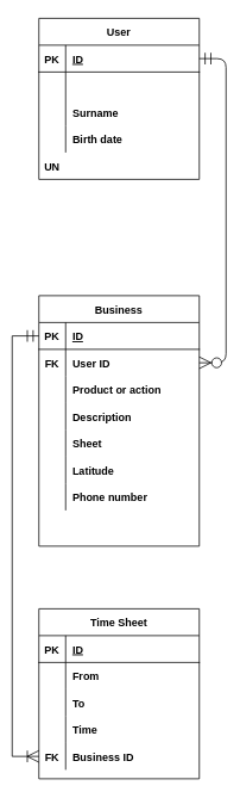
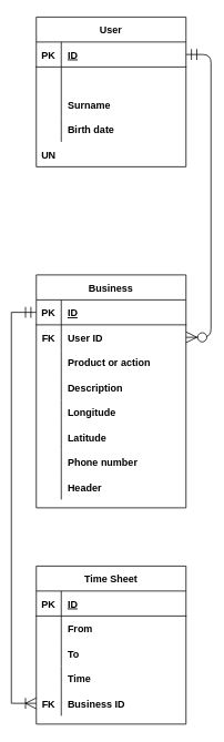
  <mxCell id="0" />
  <mxCell id="1" parent="0" />
  <mxCell id="2" value="User" style="shape=table;startSize=30;container=1;collapsible=1;childLayout=tableLayout;fixedRows=1;rowLines=0;fontStyle=1;align=center;resizeLast=1;" parent="1" vertex="1"><mxGeometry x="20" y="20" width="180" height="180" as="geometry" /></mxCell>
  <mxCell id="3" value="" style="shape=partialRectangle;collapsible=0;dropTarget=0;pointerEvents=0;fillColor=none;top=0;left=0;bottom=1;right=0;points=[[0,0.5],[1,0.5]];portConstraint=eastwest;" parent="2" vertex="1"><mxGeometry y="30" width="180" height="30" as="geometry" /></mxCell>
  <mxCell id="4" value="PK" style="shape=partialRectangle;connectable=0;fillColor=none;top=0;left=0;bottom=0;right=0;fontStyle=1;overflow=hidden;" parent="3" vertex="1"><mxGeometry width="30" height="30" as="geometry" /></mxCell>
  <mxCell id="5" value="ID" style="shape=partialRectangle;connectable=0;fillColor=none;top=0;left=0;bottom=0;right=0;align=left;spacingLeft=6;fontStyle=5;overflow=hidden;" parent="3" vertex="1"><mxGeometry x="30" width="150" height="30" as="geometry" /></mxCell>
  <mxCell id="6" value="" style="shape=partialRectangle;collapsible=0;dropTarget=0;pointerEvents=0;fillColor=none;top=0;left=0;bottom=0;right=0;points=[[0,0.5],[1,0.5]];portConstraint=eastwest;" parent="2" vertex="1"><mxGeometry y="60" width="180" height="30" as="geometry" /></mxCell>
  <mxCell id="7" value="" style="shape=partialRectangle;connectable=0;fillColor=none;top=0;left=0;bottom=0;right=0;editable=1;overflow=hidden;" parent="6" vertex="1"><mxGeometry width="30" height="30" as="geometry" /></mxCell>
  <mxCell id="8" value="" style="shape=partialRectangle;collapsible=0;dropTarget=0;pointerEvents=0;fillColor=none;top=0;left=0;bottom=0;right=0;points=[[0,0.5],[1,0.5]];portConstraint=eastwest;" parent="2" vertex="1"><mxGeometry y="90" width="180" height="30" as="geometry" /></mxCell>
  <mxCell id="9" value="" style="shape=partialRectangle;connectable=0;fillColor=none;top=0;left=0;bottom=0;right=0;editable=1;overflow=hidden;" parent="8" vertex="1"><mxGeometry width="30" height="30" as="geometry" /></mxCell>
  <mxCell id="10" value="Surname" style="shape=partialRectangle;connectable=0;fillColor=none;top=0;left=0;bottom=0;right=0;align=left;spacingLeft=6;overflow=hidden;fontStyle=1" parent="8" vertex="1"><mxGeometry x="30" width="150" height="30" as="geometry" /></mxCell>
  <mxCell id="11" value="" style="shape=partialRectangle;collapsible=0;dropTarget=0;pointerEvents=0;fillColor=none;top=0;left=0;bottom=0;right=0;points=[[0,0.5],[1,0.5]];portConstraint=eastwest;" parent="2" vertex="1"><mxGeometry y="120" width="180" height="30" as="geometry" /></mxCell>
  <mxCell id="12" value="" style="shape=partialRectangle;connectable=0;fillColor=none;top=0;left=0;bottom=0;right=0;editable=1;overflow=hidden;" parent="11" vertex="1"><mxGeometry width="30" height="30" as="geometry" /></mxCell>
  <mxCell id="13" value="Birth date" style="shape=partialRectangle;connectable=0;fillColor=none;top=0;left=0;bottom=0;right=0;align=left;spacingLeft=6;overflow=hidden;fontStyle=1" parent="11" vertex="1"><mxGeometry x="30" width="150" height="30" as="geometry" /></mxCell>
  <mxCell id="14" value="" style="shape=partialRectangle;collapsible=0;dropTarget=0;pointerEvents=0;fillColor=none;top=0;left=0;bottom=0;right=0;points=[[0,0.5],[1,0.5]];portConstraint=eastwest;" parent="2" vertex="1"><mxGeometry y="150" width="180" height="30" as="geometry" /></mxCell>
  <mxCell id="15" value="UN" style="shape=partialRectangle;connectable=0;fillColor=none;top=0;left=0;bottom=0;right=0;editable=1;overflow=hidden;fontStyle=1" parent="14" vertex="1"><mxGeometry width="30" height="30" as="geometry" /></mxCell>
  <mxCell id="16" value="Business" style="shape=table;startSize=30;container=1;collapsible=1;childLayout=tableLayout;fixedRows=1;rowLines=0;fontStyle=1;align=center;resizeLast=1;rounded=0;" parent="1" vertex="1"><mxGeometry x="20" y="330" width="180" height="280" as="geometry" /></mxCell>
  <mxCell id="17" value="" style="shape=partialRectangle;collapsible=0;dropTarget=0;pointerEvents=0;fillColor=none;top=0;left=0;bottom=1;right=0;points=[[0,0.5],[1,0.5]];portConstraint=eastwest;" parent="16" vertex="1"><mxGeometry y="30" width="180" height="30" as="geometry" /></mxCell>
  <mxCell id="18" value="PK" style="shape=partialRectangle;connectable=0;fillColor=none;top=0;left=0;bottom=0;right=0;fontStyle=1;overflow=hidden;" parent="17" vertex="1"><mxGeometry width="30" height="30" as="geometry" /></mxCell>
  <mxCell id="19" value="ID" style="shape=partialRectangle;connectable=0;fillColor=none;top=0;left=0;bottom=0;right=0;align=left;spacingLeft=6;fontStyle=5;overflow=hidden;" parent="17" vertex="1"><mxGeometry x="30" width="150" height="30" as="geometry" /></mxCell>
  <mxCell id="20" value="" style="shape=partialRectangle;collapsible=0;dropTarget=0;pointerEvents=0;fillColor=none;top=0;left=0;bottom=0;right=0;points=[[0,0.5],[1,0.5]];portConstraint=eastwest;" parent="16" vertex="1"><mxGeometry y="60" width="180" height="30" as="geometry" /></mxCell>
  <mxCell id="21" value="FK" style="shape=partialRectangle;connectable=0;fillColor=none;top=0;left=0;bottom=0;right=0;editable=1;overflow=hidden;fontStyle=1" parent="20" vertex="1"><mxGeometry width="30" height="30" as="geometry" /></mxCell>
  <mxCell id="22" value="User ID" style="shape=partialRectangle;connectable=0;fillColor=none;top=0;left=0;bottom=0;right=0;align=left;spacingLeft=6;overflow=hidden;fontStyle=1" parent="20" vertex="1"><mxGeometry x="30" width="150" height="30" as="geometry" /></mxCell>
  <mxCell id="23" value="" style="shape=partialRectangle;collapsible=0;dropTarget=0;pointerEvents=0;fillColor=none;top=0;left=0;bottom=0;right=0;points=[[0,0.5],[1,0.5]];portConstraint=eastwest;" parent="16" vertex="1"><mxGeometry y="90" width="180" height="30" as="geometry" /></mxCell>
  <mxCell id="24" value="" style="shape=partialRectangle;connectable=0;fillColor=none;top=0;left=0;bottom=0;right=0;editable=1;overflow=hidden;" parent="23" vertex="1"><mxGeometry width="30" height="30" as="geometry" /></mxCell>
  <mxCell id="25" value="Product or action" style="shape=partialRectangle;connectable=0;fillColor=none;top=0;left=0;bottom=0;right=0;align=left;spacingLeft=6;overflow=hidden;fontStyle=1" parent="23" vertex="1"><mxGeometry x="30" width="150" height="30" as="geometry" /></mxCell>
  <mxCell id="26" value="" style="shape=partialRectangle;collapsible=0;dropTarget=0;pointerEvents=0;fillColor=none;top=0;left=0;bottom=0;right=0;points=[[0,0.5],[1,0.5]];portConstraint=eastwest;" parent="16" vertex="1"><mxGeometry y="120" width="180" height="30" as="geometry" /></mxCell>
  <mxCell id="27" value="" style="shape=partialRectangle;connectable=0;fillColor=none;top=0;left=0;bottom=0;right=0;editable=1;overflow=hidden;" parent="26" vertex="1"><mxGeometry width="30" height="30" as="geometry" /></mxCell>
  <mxCell id="28" value="Description" style="shape=partialRectangle;connectable=0;fillColor=none;top=0;left=0;bottom=0;right=0;align=left;spacingLeft=6;overflow=hidden;fontStyle=1" parent="26" vertex="1"><mxGeometry x="30" width="150" height="30" as="geometry" /></mxCell>
  <mxCell id="29" value="" style="shape=partialRectangle;collapsible=0;dropTarget=0;pointerEvents=0;fillColor=none;top=0;left=0;bottom=0;right=0;points=[[0,0.5],[1,0.5]];portConstraint=eastwest;" parent="16" vertex="1"><mxGeometry y="150" width="180" height="30" as="geometry" /></mxCell>
  <mxCell id="30" value="" style="shape=partialRectangle;connectable=0;fillColor=none;top=0;left=0;bottom=0;right=0;editable=1;overflow=hidden;" parent="29" vertex="1"><mxGeometry width="30" height="30" as="geometry" /></mxCell>
- <mxCell id="31" value="Sheet" style="shape=partialRectangle;connectable=0;fillColor=none;top=0;left=0;bottom=0;right=0;align=left;spacingLeft=6;overflow=hidden;fontStyle=1" parent="29" vertex="1"><mxGeometry x="30" width="150" height="30" as="geometry" /></mxCell>
+ <mxCell id="31" value="Longitude" style="shape=partialRectangle;connectable=0;fillColor=none;top=0;left=0;bottom=0;right=0;align=left;spacingLeft=6;overflow=hidden;fontStyle=1" parent="29" vertex="1"><mxGeometry x="30" width="150" height="30" as="geometry" /></mxCell>
  <mxCell id="32" value="" style="shape=partialRectangle;collapsible=0;dropTarget=0;pointerEvents=0;fillColor=none;top=0;left=0;bottom=0;right=0;points=[[0,0.5],[1,0.5]];portConstraint=eastwest;" parent="16" vertex="1"><mxGeometry y="180" width="180" height="30" as="geometry" /></mxCell>
  <mxCell id="33" value="" style="shape=partialRectangle;connectable=0;fillColor=none;top=0;left=0;bottom=0;right=0;editable=1;overflow=hidden;" parent="32" vertex="1"><mxGeometry width="30" height="30" as="geometry" /></mxCell>
  <mxCell id="34" value="Latitude" style="shape=partialRectangle;connectable=0;fillColor=none;top=0;left=0;bottom=0;right=0;align=left;spacingLeft=6;overflow=hidden;fontStyle=1" parent="32" vertex="1"><mxGeometry x="30" width="150" height="30" as="geometry" /></mxCell>
  <mxCell id="35" value="" style="shape=partialRectangle;collapsible=0;dropTarget=0;pointerEvents=0;fillColor=none;top=0;left=0;bottom=0;right=0;points=[[0,0.5],[1,0.5]];portConstraint=eastwest;" parent="16" vertex="1"><mxGeometry y="210" width="180" height="30" as="geometry" /></mxCell>
  <mxCell id="36" value="" style="shape=partialRectangle;connectable=0;fillColor=none;top=0;left=0;bottom=0;right=0;editable=1;overflow=hidden;" parent="35" vertex="1"><mxGeometry width="30" height="30" as="geometry" /></mxCell>
  <mxCell id="37" value="Phone number" style="shape=partialRectangle;connectable=0;fillColor=none;top=0;left=0;bottom=0;right=0;align=left;spacingLeft=6;overflow=hidden;fontStyle=1" parent="35" vertex="1"><mxGeometry x="30" width="150" height="30" as="geometry" /></mxCell>
  <mxCell id="38" value="" style="shape=partialRectangle;collapsible=0;dropTarget=0;pointerEvents=0;fillColor=none;top=0;left=0;bottom=0;right=0;points=[[0,0.5],[1,0.5]];portConstraint=eastwest;" parent="16" vertex="1"><mxGeometry y="240" width="180" height="30" as="geometry" /></mxCell>
  <mxCell id="39" value="" style="shape=partialRectangle;connectable=0;fillColor=none;top=0;left=0;bottom=0;right=0;editable=1;overflow=hidden;" parent="38" vertex="1"><mxGeometry width="30" height="30" as="geometry" /></mxCell>
+ <mxCell id="40" value="Header" style="shape=partialRectangle;connectable=0;fillColor=none;top=0;left=0;bottom=0;right=0;align=left;spacingLeft=6;overflow=hidden;fontStyle=1" parent="38" vertex="1"><mxGeometry x="30" width="150" height="30" as="geometry" /></mxCell>
  <mxCell id="41" value="" style="edgeStyle=entityRelationEdgeStyle;fontSize=12;html=1;endArrow=ERzeroToMany;endFill=1;startArrow=ERmandOne;exitX=1;exitY=0.5;exitDx=0;exitDy=0;startFill=0;strokeWidth=1;endSize=11;startSize=11;" parent="1" source="3" target="20" edge="1"><mxGeometry width="100" height="100" relative="1" as="geometry"><mxPoint x="210" y="75" as="sourcePoint" /><mxPoint x="460" y="85" as="targetPoint" /></mxGeometry></mxCell>
  <mxCell id="42" style="edgeStyle=orthogonalEdgeStyle;rounded=0;orthogonalLoop=1;jettySize=auto;html=1;exitX=0;exitY=0.5;exitDx=0;exitDy=0;entryX=0;entryY=0.5;entryDx=0;entryDy=0;endArrow=ERmandOne;endFill=0;endSize=11;startSize=11;startArrow=ERoneToMany;startFill=0;" parent="1" source="56" target="17" edge="1"><mxGeometry relative="1" as="geometry" /></mxCell>
  <mxCell id="43" value="Time Sheet" style="shape=table;startSize=30;container=1;collapsible=1;childLayout=tableLayout;fixedRows=1;rowLines=0;fontStyle=1;align=center;resizeLast=1;" parent="1" vertex="1"><mxGeometry x="20" y="680" width="180" height="190" as="geometry" /></mxCell>
  <mxCell id="44" value="" style="shape=partialRectangle;collapsible=0;dropTarget=0;pointerEvents=0;fillColor=none;top=0;left=0;bottom=1;right=0;points=[[0,0.5],[1,0.5]];portConstraint=eastwest;" parent="43" vertex="1"><mxGeometry y="30" width="180" height="30" as="geometry" /></mxCell>
  <mxCell id="45" value="PK" style="shape=partialRectangle;connectable=0;fillColor=none;top=0;left=0;bottom=0;right=0;fontStyle=1;overflow=hidden;" parent="44" vertex="1"><mxGeometry width="30" height="30" as="geometry" /></mxCell>
  <mxCell id="46" value="ID" style="shape=partialRectangle;connectable=0;fillColor=none;top=0;left=0;bottom=0;right=0;align=left;spacingLeft=6;fontStyle=5;overflow=hidden;" parent="44" vertex="1"><mxGeometry x="30" width="150" height="30" as="geometry" /></mxCell>
  <mxCell id="47" value="" style="shape=partialRectangle;collapsible=0;dropTarget=0;pointerEvents=0;fillColor=none;top=0;left=0;bottom=0;right=0;points=[[0,0.5],[1,0.5]];portConstraint=eastwest;" parent="43" vertex="1"><mxGeometry y="60" width="180" height="30" as="geometry" /></mxCell>
  <mxCell id="48" value="" style="shape=partialRectangle;connectable=0;fillColor=none;top=0;left=0;bottom=0;right=0;editable=1;overflow=hidden;" parent="47" vertex="1"><mxGeometry width="30" height="30" as="geometry" /></mxCell>
  <mxCell id="49" value="From" style="shape=partialRectangle;connectable=0;fillColor=none;top=0;left=0;bottom=0;right=0;align=left;spacingLeft=6;overflow=hidden;fontStyle=1" parent="47" vertex="1"><mxGeometry x="30" width="150" height="30" as="geometry" /></mxCell>
  <mxCell id="50" value="" style="shape=partialRectangle;collapsible=0;dropTarget=0;pointerEvents=0;fillColor=none;top=0;left=0;bottom=0;right=0;points=[[0,0.5],[1,0.5]];portConstraint=eastwest;" parent="43" vertex="1"><mxGeometry y="90" width="180" height="30" as="geometry" /></mxCell>
  <mxCell id="51" value="" style="shape=partialRectangle;connectable=0;fillColor=none;top=0;left=0;bottom=0;right=0;editable=1;overflow=hidden;" parent="50" vertex="1"><mxGeometry width="30" height="30" as="geometry" /></mxCell>
  <mxCell id="52" value="To" style="shape=partialRectangle;connectable=0;fillColor=none;top=0;left=0;bottom=0;right=0;align=left;spacingLeft=6;overflow=hidden;fontStyle=1" parent="50" vertex="1"><mxGeometry x="30" width="150" height="30" as="geometry" /></mxCell>
  <mxCell id="53" value="" style="shape=partialRectangle;collapsible=0;dropTarget=0;pointerEvents=0;fillColor=none;top=0;left=0;bottom=0;right=0;points=[[0,0.5],[1,0.5]];portConstraint=eastwest;" parent="43" vertex="1"><mxGeometry y="120" width="180" height="30" as="geometry" /></mxCell>
  <mxCell id="54" value="" style="shape=partialRectangle;connectable=0;fillColor=none;top=0;left=0;bottom=0;right=0;editable=1;overflow=hidden;" parent="53" vertex="1"><mxGeometry width="30" height="30" as="geometry" /></mxCell>
  <mxCell id="55" value="Time" style="shape=partialRectangle;connectable=0;fillColor=none;top=0;left=0;bottom=0;right=0;align=left;spacingLeft=6;overflow=hidden;fontStyle=1" parent="53" vertex="1"><mxGeometry x="30" width="150" height="30" as="geometry" /></mxCell>
  <mxCell id="56" value="" style="shape=partialRectangle;collapsible=0;dropTarget=0;pointerEvents=0;fillColor=none;top=0;left=0;bottom=0;right=0;points=[[0,0.5],[1,0.5]];portConstraint=eastwest;" parent="43" vertex="1"><mxGeometry y="150" width="180" height="30" as="geometry" /></mxCell>
  <mxCell id="57" value="FK" style="shape=partialRectangle;connectable=0;fillColor=none;top=0;left=0;bottom=0;right=0;editable=1;overflow=hidden;fontStyle=1" parent="56" vertex="1"><mxGeometry width="30" height="30" as="geometry" /></mxCell>
  <mxCell id="58" value="Business ID" style="shape=partialRectangle;connectable=0;fillColor=none;top=0;left=0;bottom=0;right=0;align=left;spacingLeft=6;overflow=hidden;fontStyle=1" parent="56" vertex="1"><mxGeometry x="30" width="150" height="30" as="geometry" /></mxCell>
